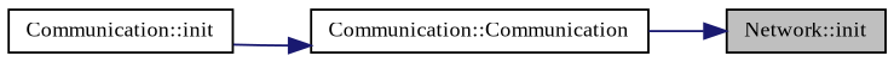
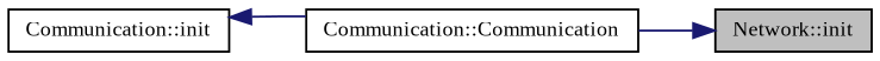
  digraph {
    fontname="Liberation Serif"
    rankdir=RL
    node [color=black fillcolor=white fontname="Liberation Serif" fontsize=10 shape=record style=filled]
    edge [color=midnightblue dir=back fontname="Liberation Serif" fontsize=10 labelfontname=Helvetica labelfontsize=10 style=solid]
    n1 [fillcolor=grey75 fontcolor=black height=0.2 label="Network::init" width=0.4]
    n2 [height=0.2 label="Communication::Communication" width=0.4]
    n3 [height=0.2 label="Communication::init" width=0.4]
    n1 -> n2
-   n2 -> n3
+   n3 -> n2
  }
